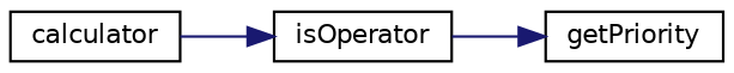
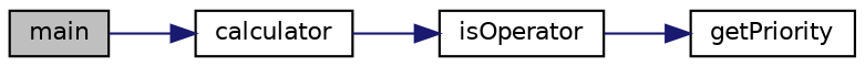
  digraph {
    rankdir=LR
    node [color=black fillcolor=white fontname=Helvetica fontsize=10 shape=record style=filled]
    edge [color=midnightblue fontname=Helvetica fontsize=10 labelfontname=Helvetica labelfontsize=10 style=solid]
+   n1 [fillcolor=grey75 fontcolor=black height=0.2 label=main width=0.4]
    n2 [height=0.2 label=calculator width=0.4]
    n3 [height=0.2 label=isOperator width=0.4]
    n4 [height=0.2 label=getPriority width=0.4]
+   n1 -> n2
    n2 -> n3
    n3 -> n4
  }
